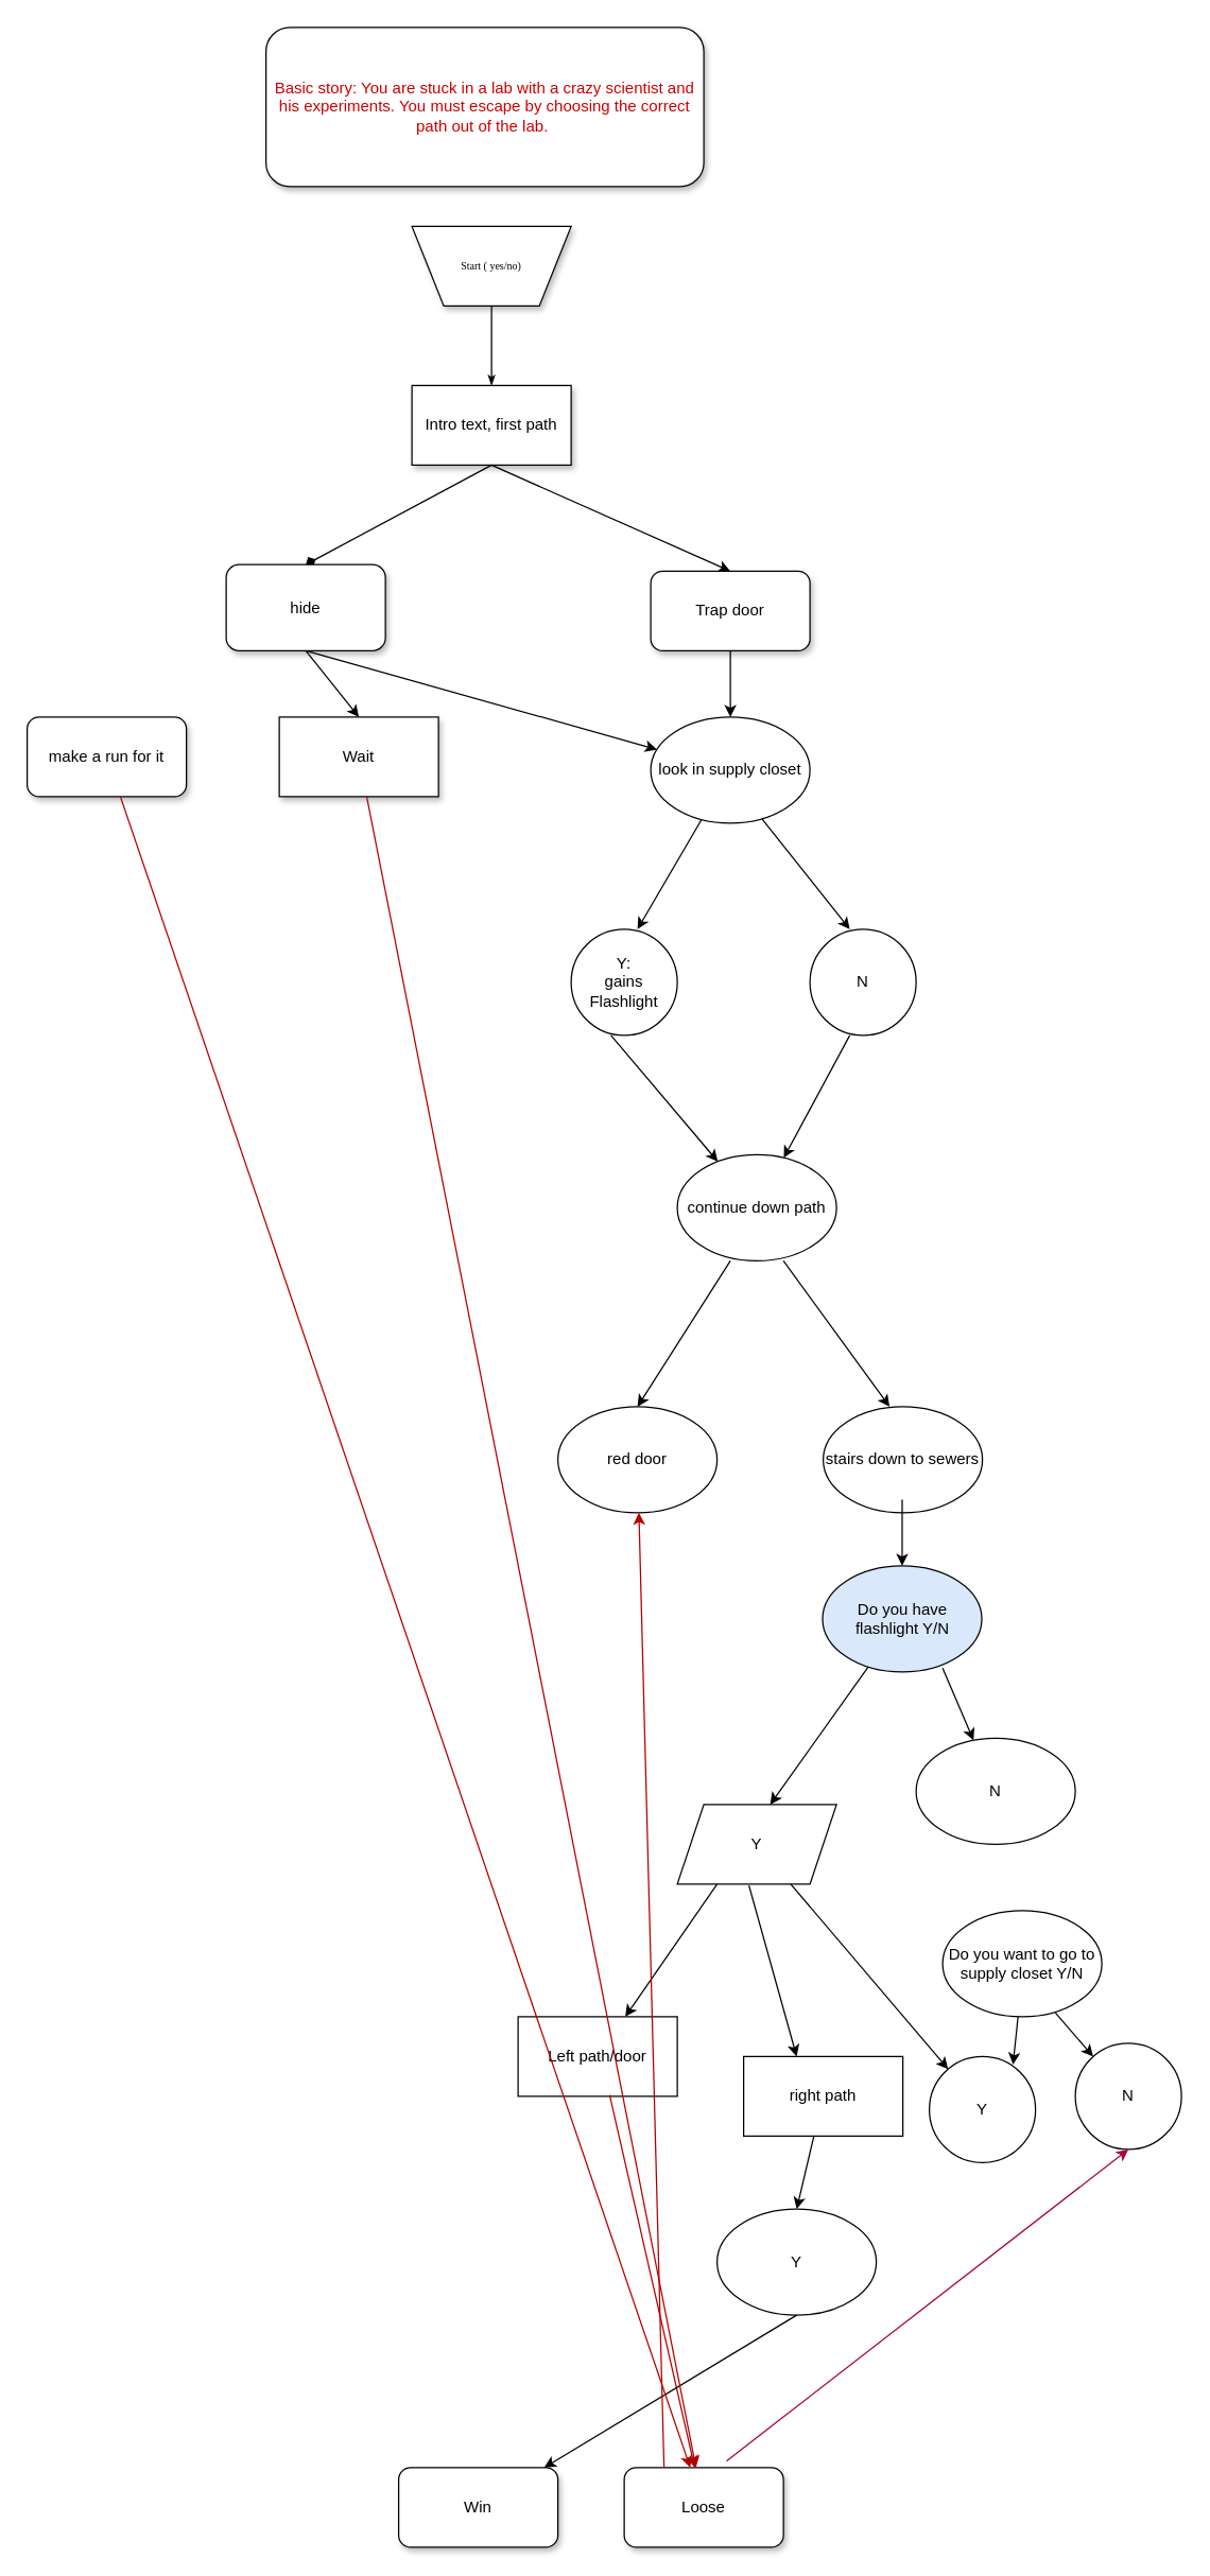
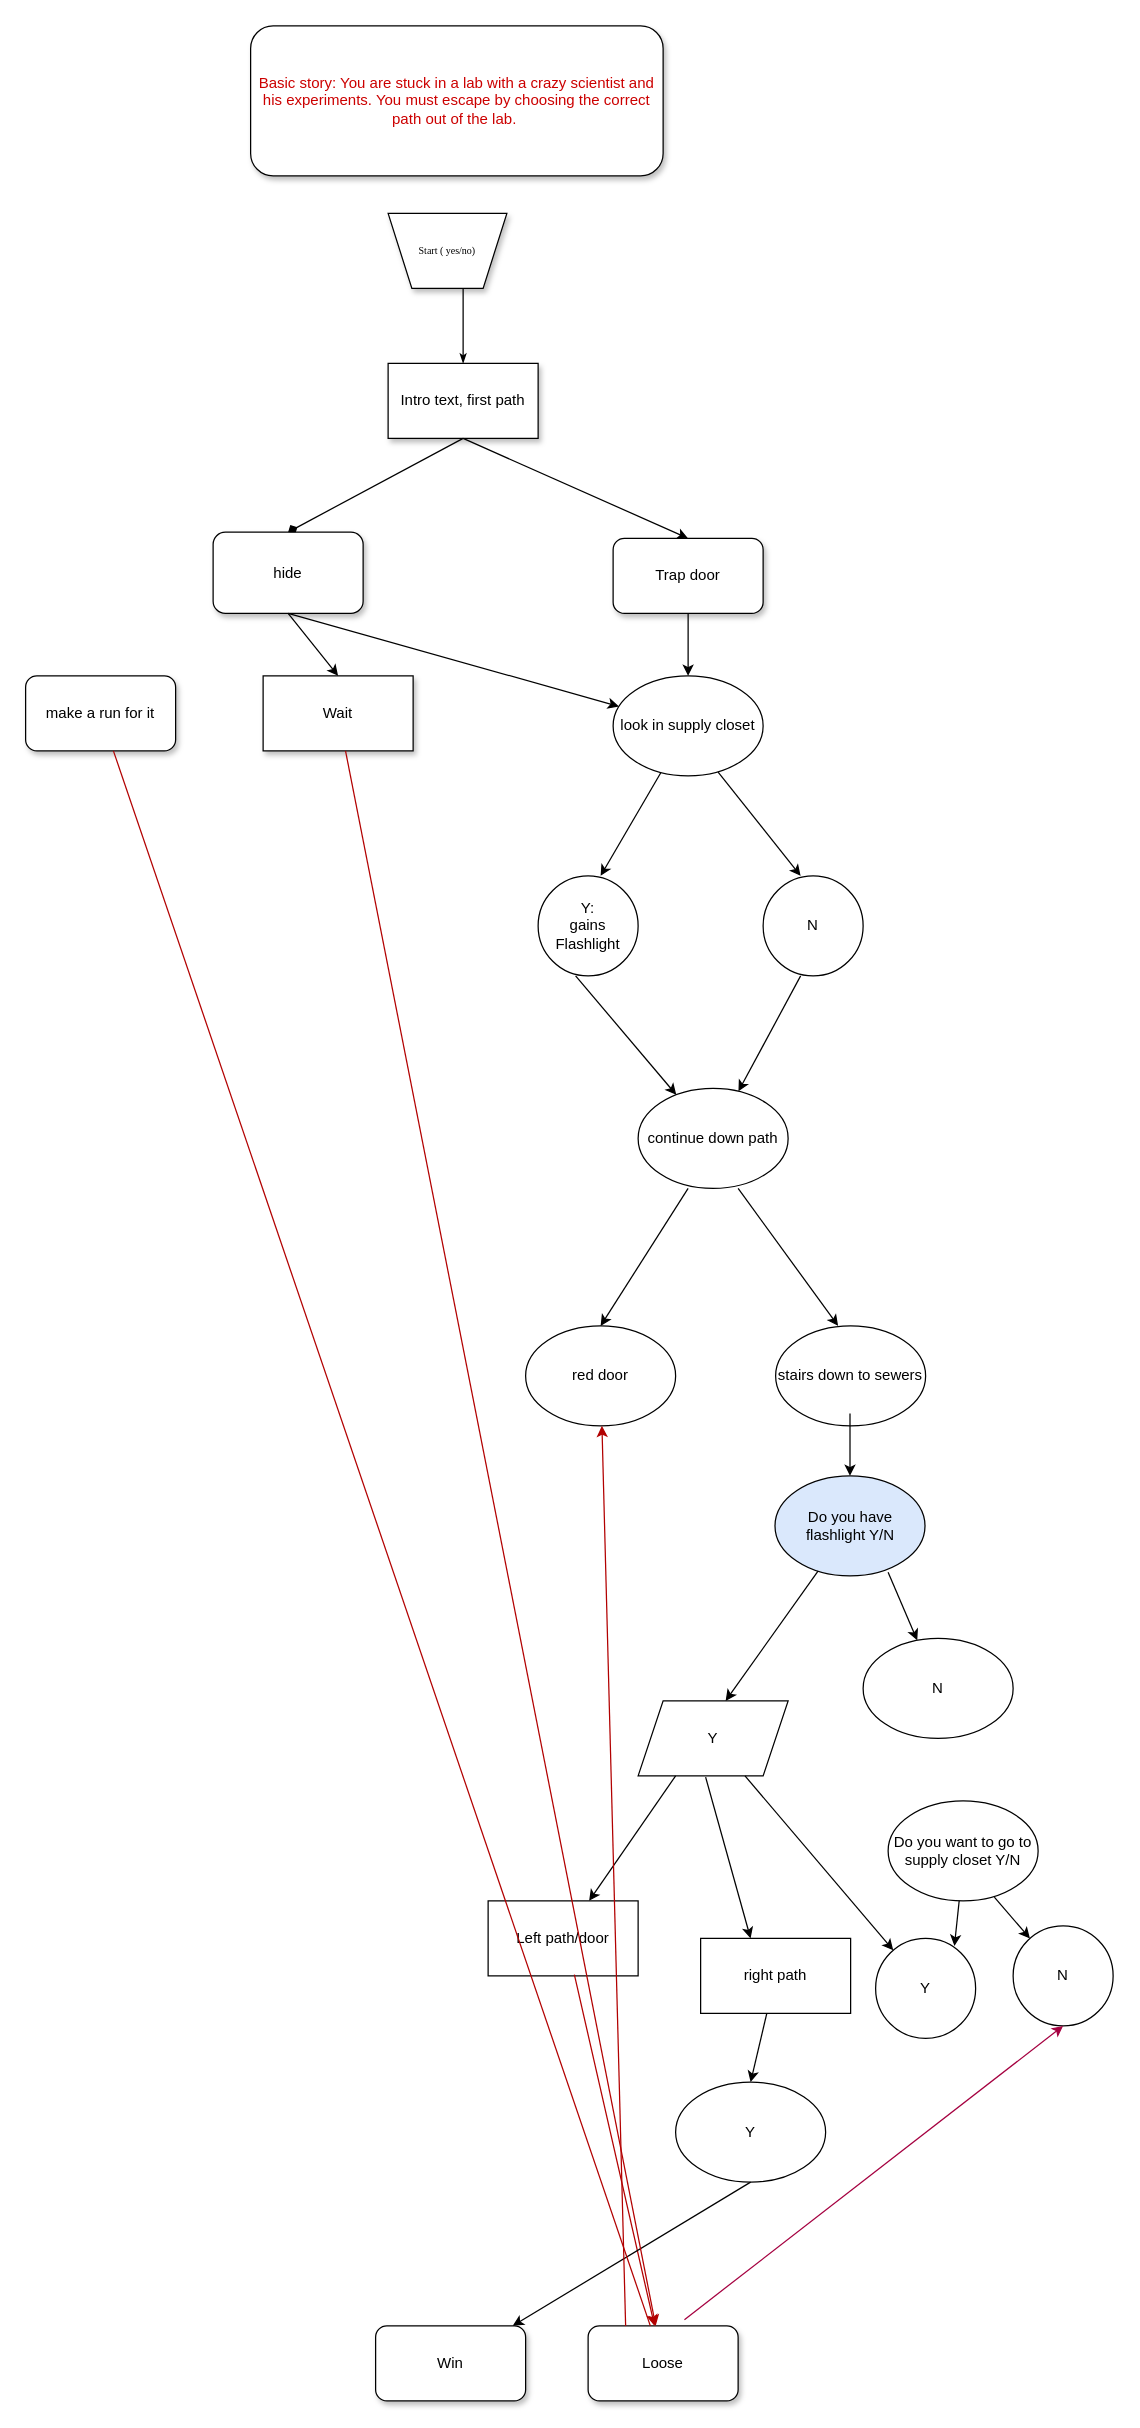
  <mxCell id="0" />
  <mxCell id="1" parent="0" />
  <mxCell id="2" style="edgeStyle=orthogonalEdgeStyle;rounded=0;html=1;labelBackgroundColor=none;startSize=5;endArrow=classicThin;endFill=1;endSize=5;jettySize=auto;orthogonalLoop=1;strokeWidth=1;fontFamily=Verdana;fontSize=8" parent="1" source="3" edge="1"><mxGeometry relative="1" as="geometry"><mxPoint x="370" y="290" as="targetPoint" /><Array as="points"><mxPoint x="370" y="280" /></Array></mxGeometry></mxCell>
- <mxCell id="3" value="Start ( yes/no)" style="shape=trapezoid;whiteSpace=wrap;html=1;rounded=0;shadow=1;labelBackgroundColor=none;strokeWidth=1;fontFamily=Verdana;fontSize=8;align=center;flipV=1;" parent="1" vertex="1"><mxGeometry x="310" y="170" width="120" height="60" as="geometry" /></mxCell>
+ <mxCell id="3" value="Start ( yes/no)" style="shape=trapezoid;whiteSpace=wrap;html=1;rounded=0;shadow=1;labelBackgroundColor=none;strokeWidth=1;fontFamily=Verdana;fontSize=8;align=center;flipV=1;" parent="1" vertex="1"><mxGeometry x="310" y="170" width="95" height="60" as="geometry" /></mxCell>
  <mxCell id="4" value="Intro text, first path" style="rounded=0;whiteSpace=wrap;html=1;shadow=1;" parent="1" vertex="1"><mxGeometry x="310" y="290" width="120" height="60" as="geometry" /></mxCell>
  <mxCell id="5" value="" style="endArrow=diamond;html=1;rounded=0;entryX=0.5;entryY=0;entryDx=0;entryDy=0;exitX=0.5;exitY=1;exitDx=0;exitDy=0;" parent="1" target="7" edge="1" source="4"><mxGeometry width="50" height="50" relative="1" as="geometry"><mxPoint x="340" y="350" as="sourcePoint" /><mxPoint x="270" y="430" as="targetPoint" /></mxGeometry></mxCell>
  <mxCell id="6" value="Trap door" style="rounded=1;whiteSpace=wrap;html=1;shadow=1;" parent="1" vertex="1"><mxGeometry x="490" y="430" width="120" height="60" as="geometry" /></mxCell>
  <mxCell id="7" value="hide" style="rounded=1;whiteSpace=wrap;html=1;shadow=1;" parent="1" vertex="1"><mxGeometry x="170" y="425" width="120" height="65" as="geometry" /></mxCell>
  <mxCell id="8" value="Loose" style="rounded=1;whiteSpace=wrap;html=1;shadow=1;" parent="1" vertex="1"><mxGeometry x="470" y="1860" width="120" height="60" as="geometry" /></mxCell>
  <mxCell id="9" value="Win" style="rounded=1;whiteSpace=wrap;html=1;shadow=1;" parent="1" vertex="1"><mxGeometry x="300" y="1860" width="120" height="60" as="geometry" /></mxCell>
  <mxCell id="10" value="Basic story: You are stuck in a lab with a crazy scientist and his experiments. You must escape by choosing the correct path out of the lab.&amp;nbsp;" style="rounded=1;whiteSpace=wrap;html=1;shadow=1;fontColor=#CC0000;" parent="1" vertex="1"><mxGeometry x="200" y="20" width="330" height="120" as="geometry" /></mxCell>
  <mxCell id="11" value="" style="endArrow=classic;html=1;rounded=0;entryX=0.5;entryY=0;entryDx=0;entryDy=0;exitX=0.5;exitY=1;exitDx=0;exitDy=0;" edge="1" parent="1" source="4" target="6"><mxGeometry width="50" height="50" relative="1" as="geometry"><mxPoint x="320" y="570" as="sourcePoint" /><mxPoint x="370" y="520" as="targetPoint" /></mxGeometry></mxCell>
  <mxCell id="12" value="look in supply closet" style="ellipse;whiteSpace=wrap;html=1;" vertex="1" parent="1"><mxGeometry x="490" y="540" width="120" height="80" as="geometry" /></mxCell>
  <mxCell id="13" value="" style="endArrow=classic;html=1;rounded=0;" edge="1" parent="1" source="12"><mxGeometry width="50" height="50" relative="1" as="geometry"><mxPoint x="530" y="620" as="sourcePoint" /><mxPoint x="480" y="700" as="targetPoint" /></mxGeometry></mxCell>
  <mxCell id="14" value="" style="endArrow=classic;html=1;rounded=0;exitX=0.7;exitY=0.963;exitDx=0;exitDy=0;exitPerimeter=0;" edge="1" parent="1" source="12"><mxGeometry width="50" height="50" relative="1" as="geometry"><mxPoint x="620" y="660" as="sourcePoint" /><mxPoint x="640" y="700" as="targetPoint" /></mxGeometry></mxCell>
  <mxCell id="15" value="N" style="ellipse;whiteSpace=wrap;html=1;aspect=fixed;" vertex="1" parent="1"><mxGeometry x="610" y="700" width="80" height="80" as="geometry" /></mxCell>
  <mxCell id="16" value="Y:&lt;br&gt;gains Flashlight" style="ellipse;whiteSpace=wrap;html=1;aspect=fixed;" vertex="1" parent="1"><mxGeometry x="430" y="700" width="80" height="80" as="geometry" /></mxCell>
  <mxCell id="17" value="" style="endArrow=classic;html=1;rounded=0;" edge="1" parent="1" target="19"><mxGeometry width="50" height="50" relative="1" as="geometry"><mxPoint x="640" y="780" as="sourcePoint" /><mxPoint x="610" y="890" as="targetPoint" /></mxGeometry></mxCell>
  <mxCell id="18" value="" style="endArrow=classic;html=1;rounded=0;" edge="1" parent="1" target="19"><mxGeometry width="50" height="50" relative="1" as="geometry"><mxPoint x="460" y="780" as="sourcePoint" /><mxPoint x="510" y="890" as="targetPoint" /></mxGeometry></mxCell>
  <mxCell id="19" value="continue down path" style="ellipse;whiteSpace=wrap;html=1;" vertex="1" parent="1"><mxGeometry x="510" y="870" width="120" height="80" as="geometry" /></mxCell>
  <mxCell id="20" value="" style="endArrow=classic;html=1;rounded=0;" edge="1" parent="1"><mxGeometry width="50" height="50" relative="1" as="geometry"><mxPoint x="550" y="950" as="sourcePoint" /><mxPoint x="480" y="1060" as="targetPoint" /></mxGeometry></mxCell>
  <mxCell id="21" value="" style="endArrow=classic;html=1;rounded=0;" edge="1" parent="1"><mxGeometry width="50" height="50" relative="1" as="geometry"><mxPoint x="590" y="950" as="sourcePoint" /><mxPoint x="670" y="1060" as="targetPoint" /></mxGeometry></mxCell>
  <mxCell id="22" value="red door" style="ellipse;whiteSpace=wrap;html=1;" vertex="1" parent="1"><mxGeometry x="420" y="1060" width="120" height="80" as="geometry" /></mxCell>
  <mxCell id="23" value="stairs down to sewers" style="ellipse;whiteSpace=wrap;html=1;" vertex="1" parent="1"><mxGeometry x="620" y="1060" width="120" height="80" as="geometry" /></mxCell>
  <mxCell id="24" value="" style="endArrow=classic;html=1;rounded=0;" edge="1" parent="1" target="25"><mxGeometry width="50" height="50" relative="1" as="geometry"><mxPoint x="679.5" y="1130" as="sourcePoint" /><mxPoint x="679.5" y="1220" as="targetPoint" /><Array as="points"><mxPoint x="679.5" y="1180" /></Array></mxGeometry></mxCell>
  <mxCell id="25" value="Do you have flashlight Y/N" style="ellipse;whiteSpace=wrap;html=1;fillColor=#dae8fc;" vertex="1" parent="1"><mxGeometry x="619.5" y="1180" width="120" height="80" as="geometry" /></mxCell>
  <mxCell id="26" value="" style="endArrow=classic;html=1;rounded=0;" edge="1" parent="1" source="25"><mxGeometry width="50" height="50" relative="1" as="geometry"><mxPoint x="320" y="1460" as="sourcePoint" /><mxPoint x="580" y="1360" as="targetPoint" /></mxGeometry></mxCell>
  <mxCell id="27" value="" style="endArrow=classic;html=1;rounded=0;exitX=0.754;exitY=0.963;exitDx=0;exitDy=0;exitPerimeter=0;" edge="1" parent="1" source="25" target="28"><mxGeometry width="50" height="50" relative="1" as="geometry"><mxPoint x="320" y="1460" as="sourcePoint" /><mxPoint x="750" y="1350" as="targetPoint" /></mxGeometry></mxCell>
  <mxCell id="28" value="N" style="ellipse;whiteSpace=wrap;html=1;" vertex="1" parent="1"><mxGeometry x="690" y="1310" width="120" height="80" as="geometry" /></mxCell>
  <mxCell id="29" value="Y" style="shape=parallelogram;perimeter=parallelogramPerimeter;whiteSpace=wrap;html=1;fixedSize=1;" vertex="1" parent="1"><mxGeometry x="510" y="1360" width="120" height="60" as="geometry" /></mxCell>
  <mxCell id="30" value="" style="endArrow=classic;html=1;rounded=0;exitX=0.45;exitY=1.017;exitDx=0;exitDy=0;exitPerimeter=0;" edge="1" parent="1" source="29"><mxGeometry width="50" height="50" relative="1" as="geometry"><mxPoint x="320" y="1460" as="sourcePoint" /><mxPoint x="600" y="1550" as="targetPoint" /></mxGeometry></mxCell>
  <mxCell id="31" value="" style="endArrow=classic;html=1;rounded=0;exitX=0.25;exitY=1;exitDx=0;exitDy=0;" edge="1" parent="1" source="29" target="32"><mxGeometry width="50" height="50" relative="1" as="geometry"><mxPoint x="320" y="1460" as="sourcePoint" /><mxPoint x="450" y="1540" as="targetPoint" /></mxGeometry></mxCell>
  <mxCell id="32" value="Left path/door" style="rounded=0;whiteSpace=wrap;html=1;" vertex="1" parent="1"><mxGeometry x="390" y="1520" width="120" height="60" as="geometry" /></mxCell>
  <mxCell id="33" value="right path" style="rounded=0;whiteSpace=wrap;html=1;" vertex="1" parent="1"><mxGeometry x="560" y="1550" width="120" height="60" as="geometry" /></mxCell>
  <mxCell id="34" value="" style="endArrow=classic;html=1;rounded=0;exitX=0.575;exitY=0.983;exitDx=0;exitDy=0;exitPerimeter=0;fillColor=#e51400;strokeColor=#B20000;" edge="1" parent="1" source="32" target="8"><mxGeometry width="50" height="50" relative="1" as="geometry"><mxPoint x="320" y="1660" as="sourcePoint" /><mxPoint x="410" y="1730" as="targetPoint" /></mxGeometry></mxCell>
  <mxCell id="35" value="Y" style="ellipse;whiteSpace=wrap;html=1;" vertex="1" parent="1"><mxGeometry x="540" y="1665" width="120" height="80" as="geometry" /></mxCell>
  <mxCell id="36" value="" style="endArrow=classic;html=1;rounded=0;entryX=0.5;entryY=0;entryDx=0;entryDy=0;" edge="1" parent="1" source="33" target="35"><mxGeometry width="50" height="50" relative="1" as="geometry"><mxPoint x="587.574" y="1898.284" as="sourcePoint" /><mxPoint x="370" y="1910" as="targetPoint" /></mxGeometry></mxCell>
  <mxCell id="37" value="" style="endArrow=classic;html=1;rounded=0;exitX=0.5;exitY=1;exitDx=0;exitDy=0;" edge="1" parent="1" source="35" target="9"><mxGeometry width="50" height="50" relative="1" as="geometry"><mxPoint x="320" y="1960" as="sourcePoint" /><mxPoint x="370" y="1910" as="targetPoint" /></mxGeometry></mxCell>
  <mxCell id="38" value="" style="endArrow=classic;html=1;rounded=0;exitX=0.25;exitY=0;exitDx=0;exitDy=0;fillColor=#e51400;strokeColor=#B20000;" edge="1" parent="1" source="8" target="22"><mxGeometry width="50" height="50" relative="1" as="geometry"><mxPoint x="320" y="1660" as="sourcePoint" /><mxPoint x="401.212" y="1299.992" as="targetPoint" /></mxGeometry></mxCell>
  <mxCell id="39" value="Do you want to go to supply closet Y/N" style="ellipse;whiteSpace=wrap;html=1;" vertex="1" parent="1"><mxGeometry x="710" y="1440" width="120" height="80" as="geometry" /></mxCell>
  <mxCell id="40" value="Y" style="ellipse;whiteSpace=wrap;html=1;aspect=fixed;" vertex="1" parent="1"><mxGeometry x="700" y="1550" width="80" height="80" as="geometry" /></mxCell>
  <mxCell id="41" value="" style="endArrow=classic;html=1;rounded=0;entryX=0.788;entryY=0.075;entryDx=0;entryDy=0;entryPerimeter=0;" edge="1" parent="1" source="39" target="40"><mxGeometry width="50" height="50" relative="1" as="geometry"><mxPoint x="320" y="1610" as="sourcePoint" /><mxPoint x="370" y="1560" as="targetPoint" /></mxGeometry></mxCell>
  <mxCell id="42" value="N" style="ellipse;whiteSpace=wrap;html=1;aspect=fixed;" vertex="1" parent="1"><mxGeometry x="810" y="1540" width="80" height="80" as="geometry" /></mxCell>
  <mxCell id="43" value="" style="endArrow=classic;html=1;rounded=0;" edge="1" parent="1" source="29" target="40"><mxGeometry width="50" height="50" relative="1" as="geometry"><mxPoint x="320" y="1410" as="sourcePoint" /><mxPoint x="370" y="1360" as="targetPoint" /></mxGeometry></mxCell>
  <mxCell id="44" value="" style="endArrow=classic;html=1;rounded=0;exitX=0.708;exitY=0.963;exitDx=0;exitDy=0;exitPerimeter=0;" edge="1" parent="1" source="39" target="42"><mxGeometry width="50" height="50" relative="1" as="geometry"><mxPoint x="320" y="1410" as="sourcePoint" /><mxPoint x="370" y="1360" as="targetPoint" /></mxGeometry></mxCell>
  <mxCell id="45" value="" style="endArrow=classic;html=1;rounded=0;entryX=0.5;entryY=1;entryDx=0;entryDy=0;exitX=0.642;exitY=-0.083;exitDx=0;exitDy=0;exitPerimeter=0;fillColor=#d80073;strokeColor=#A50040;" edge="1" parent="1" source="8" target="42"><mxGeometry width="50" height="50" relative="1" as="geometry"><mxPoint x="320" y="1610" as="sourcePoint" /><mxPoint x="370" y="1560" as="targetPoint" /></mxGeometry></mxCell>
  <mxCell id="46" value="" style="endArrow=classic;html=1;rounded=0;entryX=0.5;entryY=0;entryDx=0;entryDy=0;" edge="1" parent="1" source="6" target="12"><mxGeometry width="50" height="50" relative="1" as="geometry"><mxPoint x="320" y="410" as="sourcePoint" /><mxPoint x="370" y="360" as="targetPoint" /></mxGeometry></mxCell>
  <mxCell id="47" value="Wait" style="rounded=0;whiteSpace=wrap;html=1;shadow=1;" vertex="1" parent="1"><mxGeometry x="210" y="540" width="120" height="60" as="geometry" /></mxCell>
  <mxCell id="48" value="make a run for it" style="rounded=1;whiteSpace=wrap;html=1;shadow=1;" vertex="1" parent="1"><mxGeometry x="20" y="540" width="120" height="60" as="geometry" /></mxCell>
  <mxCell id="49" value="" style="endArrow=classic;html=1;rounded=0;entryX=0.5;entryY=0;entryDx=0;entryDy=0;exitX=0.5;exitY=1;exitDx=0;exitDy=0;" edge="1" parent="1" source="7" target="47"><mxGeometry width="50" height="50" relative="1" as="geometry"><mxPoint x="320" y="700" as="sourcePoint" /><mxPoint x="370" y="650" as="targetPoint" /></mxGeometry></mxCell>
  <mxCell id="50" value="" style="endArrow=classic;html=1;rounded=0;exitX=0.5;exitY=1;exitDx=0;exitDy=0;" edge="1" parent="1" source="7" target="12"><mxGeometry width="50" height="50" relative="1" as="geometry"><mxPoint x="320" y="900" as="sourcePoint" /><mxPoint x="370" y="850" as="targetPoint" /></mxGeometry></mxCell>
- <mxCell id="51" value="" style="endArrow=classic;html=1;rounded=0;fillColor=#e51400;strokeColor=#B20000;" edge="1" parent="1" source="48" target="8"><mxGeometry width="50" height="50" relative="1" as="geometry"><mxPoint x="320" y="900" as="sourcePoint" /><mxPoint x="210" y="1070" as="targetPoint" /></mxGeometry></mxCell>
+ <mxCell id="51" value="" style="endArrow=none;html=1;rounded=0;fillColor=#e51400;strokeColor=#B20000;" edge="1" parent="1" source="48" target="8"><mxGeometry width="50" height="50" relative="1" as="geometry"><mxPoint x="320" y="900" as="sourcePoint" /><mxPoint x="210" y="1070" as="targetPoint" /></mxGeometry></mxCell>
  <mxCell id="52" value="" style="endArrow=classic;html=1;rounded=0;fillColor=#e51400;strokeColor=#B20000;" edge="1" parent="1" source="47" target="8"><mxGeometry width="50" height="50" relative="1" as="geometry"><mxPoint x="320" y="900" as="sourcePoint" /><mxPoint x="370" y="850" as="targetPoint" /></mxGeometry></mxCell>
